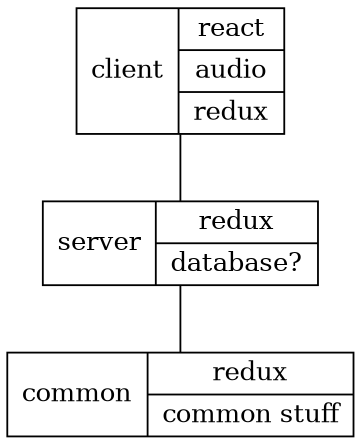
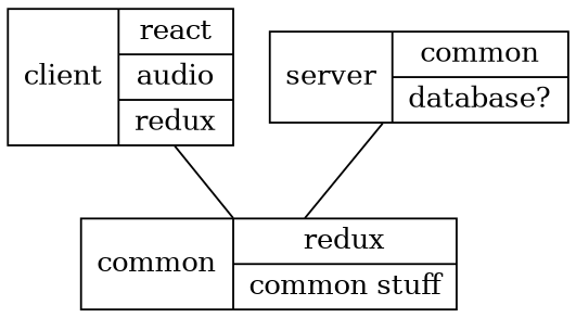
  graph {
    node [shape=record]
    n1 [label="client|{react|audio|redux}"]
    n2 [label="common|{redux|common stuff}"]
-   n3 [label="server|{redux|database?}"]
-   n1 -- n3
+   n3 [label="server|{common|database?}"]
+   n1 -- n2
    n3 -- n2
  }
